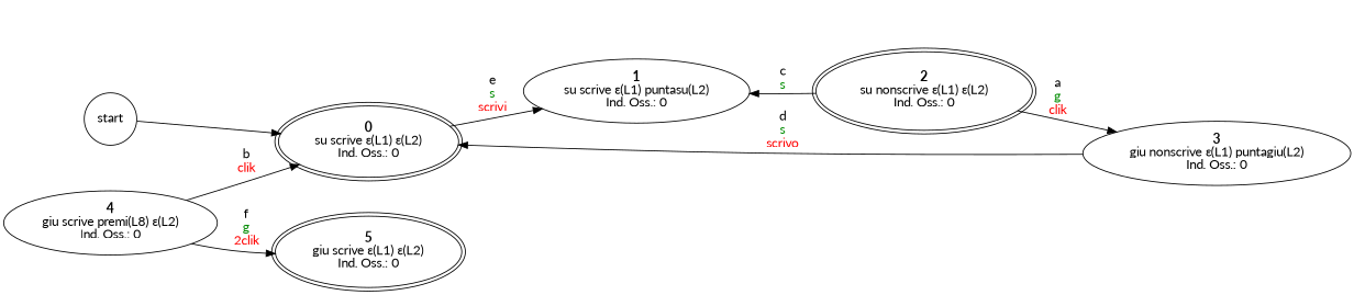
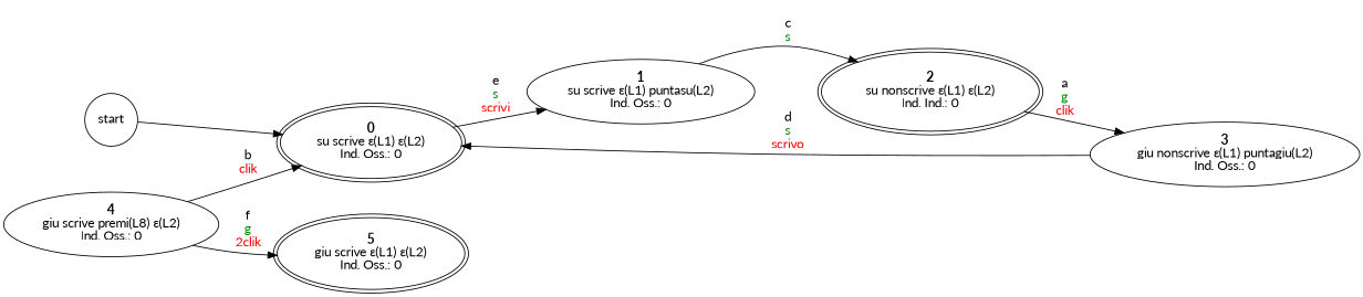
  digraph {
    fontname=Lato
    rankdir=LR
    node [fontname=Lato]
    edge [fontname=Lato]
    start [shape=circle]
    n2 [label=<<b>0</b><br/>su scrive ε(L1) ε(L2)<br/>Ind. Oss.: 0> peripheries=2]
    n3 [label=<<b>1</b><br/>su scrive ε(L1) puntasu(L2)<br/>Ind. Oss.: 0>]
-   n4 [label=<<b>2</b><br/>su nonscrive ε(L1) ε(L2)<br/>Ind. Oss.: 0> peripheries=2]
+   n4 [label=<<b>2</b><br/>su nonscrive ε(L1) ε(L2)<br/>Ind. Ind.: 0> peripheries=2]
    n5 [label=<<b>3</b><br/>giu nonscrive ε(L1) puntagiu(L2)<br/>Ind. Oss.: 0>]
    n6 [label=<<b>4</b><br/>giu scrive premi(L8) ε(L2)<br/>Ind. Oss.: 0>]
    n7 [label=<<b>5</b><br/>giu scrive ε(L1) ε(L2)<br/>Ind. Oss.: 0> peripheries=2]
    start -> n2
    n2 -> n3 [label=<<br/>e<br/><font color="green4">s</font><br/><font color="red">scrivi</font>>]
-   n4 -> n3 [label=<<br/>c<br/><font color="green4">s</font>>]
+   n3 -> n4 [label=<<br/>c<br/><font color="green4">s</font>>]
    n4 -> n5 [label=<<br/>a<br/><font color="green4">g</font><br/><font color="red">clik</font>>]
    n5 -> n2 [label=<<br/>d<br/><font color="green4">s</font><br/><font color="red">scrivo</font>>]
    n6 -> n2 [label=<<br/>b<br/><font color="red">clik</font>>]
    n6 -> n7 [label=<<br/>f<br/><font color="green4">g</font><br/><font color="red">2clik</font>>]
  }
